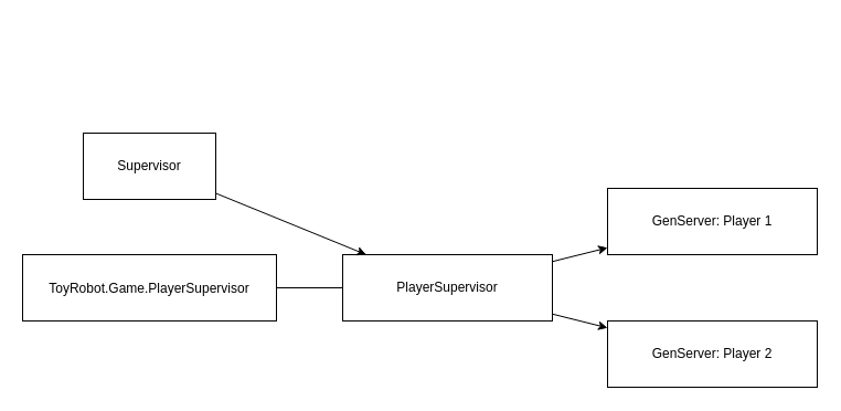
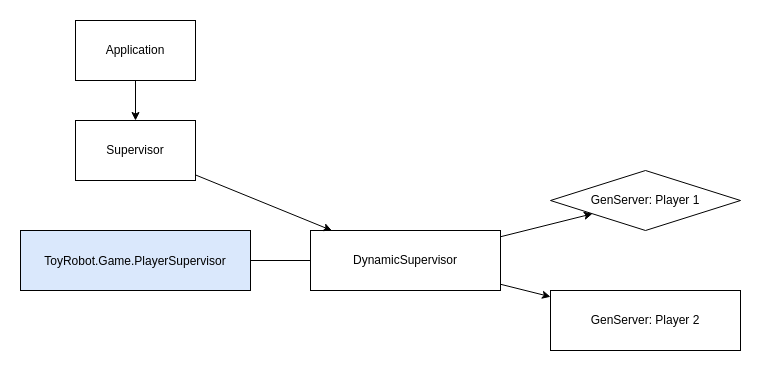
  <mxCell id="0" />
  <mxCell id="1" parent="0" />
- <mxCell id="3" value="&lt;div style=&quot;line-height: 18px;&quot;&gt;ToyRobot.Game.PlayerSupervisor&lt;/div&gt;" style="rounded=0;whiteSpace=wrap;html=1;" vertex="1" parent="1"><mxGeometry x="20" y="230" width="230" height="60" as="geometry" /></mxCell>
- <mxCell id="5" value="PlayerSupervisor" style="rounded=0;whiteSpace=wrap;html=1;" vertex="1" parent="1"><mxGeometry x="310" y="230" width="190" height="60" as="geometry" /></mxCell>
+ <mxCell id="2" value="Application" style="rounded=0;whiteSpace=wrap;html=1;" vertex="1" parent="1"><mxGeometry x="75" y="20" width="120" height="60" as="geometry" /></mxCell>
+ <mxCell id="3" value="&lt;div style=&quot;line-height: 18px;&quot;&gt;ToyRobot.Game.PlayerSupervisor&lt;/div&gt;" style="rounded=0;whiteSpace=wrap;html=1;fillColor=#dae8fc;" vertex="1" parent="1"><mxGeometry x="20" y="230" width="230" height="60" as="geometry" /></mxCell>
+ <mxCell id="4" value="" style="endArrow=classic;html=1;rounded=0;" edge="1" parent="1" source="2" target="6"><mxGeometry width="50" height="50" relative="1" as="geometry"><mxPoint x="100" y="110" as="sourcePoint" /><mxPoint x="410" y="200" as="targetPoint" /></mxGeometry></mxCell>
+ <mxCell id="5" value="DynamicSupervisor" style="rounded=0;whiteSpace=wrap;html=1;" vertex="1" parent="1"><mxGeometry x="310" y="230" width="190" height="60" as="geometry" /></mxCell>
  <mxCell id="6" value="Supervisor" style="rounded=0;whiteSpace=wrap;html=1;" vertex="1" parent="1"><mxGeometry x="75" y="120" width="120" height="60" as="geometry" /></mxCell>
  <mxCell id="7" value="" style="endArrow=classic;html=1;rounded=0;" edge="1" parent="1" source="6" target="5"><mxGeometry width="50" height="50" relative="1" as="geometry"><mxPoint x="360" y="240" as="sourcePoint" /><mxPoint x="410" y="190" as="targetPoint" /></mxGeometry></mxCell>
  <mxCell id="8" value="" style="endArrow=none;html=1;rounded=0;" edge="1" parent="1" source="3" target="5"><mxGeometry width="50" height="50" relative="1" as="geometry"><mxPoint x="360" y="240" as="sourcePoint" /><mxPoint x="410" y="190" as="targetPoint" /></mxGeometry></mxCell>
- <mxCell id="9" value="GenServer: Player 1" style="rounded=0;whiteSpace=wrap;html=1;" vertex="1" parent="1"><mxGeometry x="550" y="170" width="190" height="60" as="geometry" /></mxCell>
+ <mxCell id="9" value="GenServer: Player 1" style="rhombus;whiteSpace=wrap;html=1;" vertex="1" parent="1"><mxGeometry x="550" y="170" width="190" height="60" as="geometry" /></mxCell>
  <mxCell id="10" value="" style="endArrow=classic;html=1;rounded=0;" edge="1" parent="1" source="5" target="9"><mxGeometry width="50" height="50" relative="1" as="geometry"><mxPoint x="360" y="240" as="sourcePoint" /><mxPoint x="410" y="190" as="targetPoint" /></mxGeometry></mxCell>
  <mxCell id="11" value="GenServer: Player 2" style="rounded=0;whiteSpace=wrap;html=1;" vertex="1" parent="1"><mxGeometry x="550" y="290" width="190" height="60" as="geometry" /></mxCell>
  <mxCell id="12" value="" style="endArrow=classic;html=1;rounded=0;" edge="1" parent="1" source="5" target="11"><mxGeometry width="50" height="50" relative="1" as="geometry"><mxPoint x="360" y="240" as="sourcePoint" /><mxPoint x="410" y="190" as="targetPoint" /></mxGeometry></mxCell>
